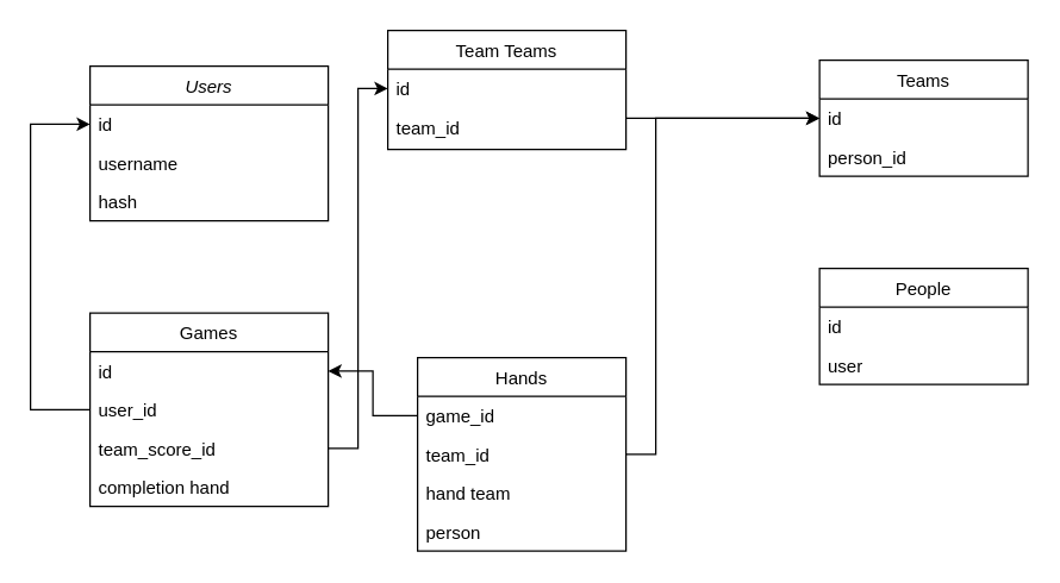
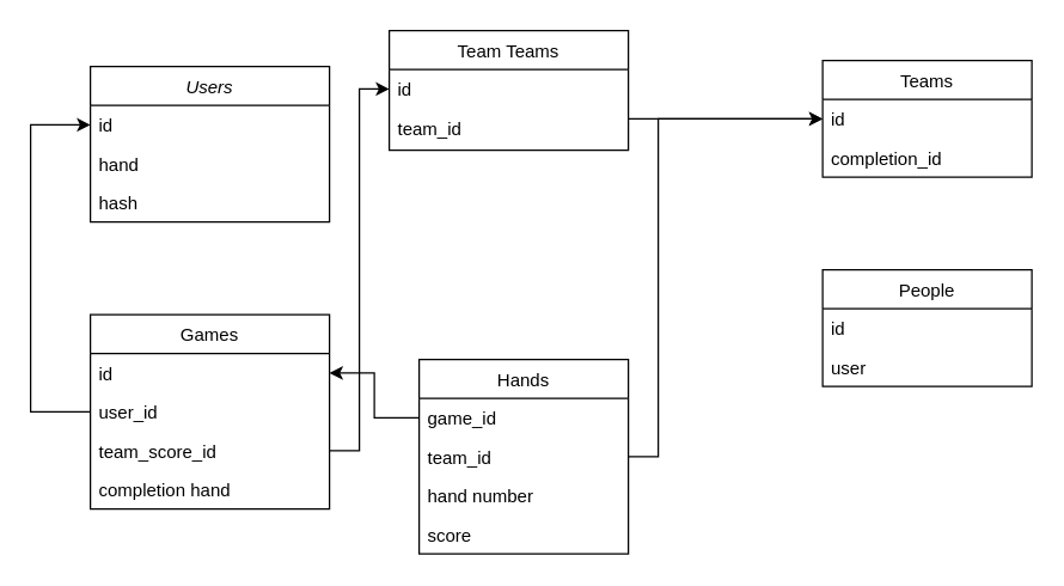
  <mxCell id="0" />
  <mxCell id="1" parent="0" />
  <mxCell id="2" value="Users" style="swimlane;fontStyle=2;align=center;verticalAlign=top;childLayout=stackLayout;horizontal=1;startSize=26;horizontalStack=0;resizeParent=1;resizeLast=0;collapsible=1;marginBottom=0;rounded=0;shadow=0;strokeWidth=1;" parent="1" vertex="1"><mxGeometry x="60" y="44" width="160" height="104" as="geometry"><mxRectangle x="230" y="140" width="160" height="26" as="alternateBounds" /></mxGeometry></mxCell>
  <mxCell id="3" value="id" style="text;align=left;verticalAlign=top;spacingLeft=4;spacingRight=4;overflow=hidden;rotatable=0;points=[[0,0.5],[1,0.5]];portConstraint=eastwest;" parent="2" vertex="1"><mxGeometry y="26" width="160" height="26" as="geometry" /></mxCell>
- <mxCell id="4" value="username" style="text;align=left;verticalAlign=top;spacingLeft=4;spacingRight=4;overflow=hidden;rotatable=0;points=[[0,0.5],[1,0.5]];portConstraint=eastwest;rounded=0;shadow=0;html=0;" parent="2" vertex="1"><mxGeometry y="52" width="160" height="26" as="geometry" /></mxCell>
+ <mxCell id="4" value="hand" style="text;align=left;verticalAlign=top;spacingLeft=4;spacingRight=4;overflow=hidden;rotatable=0;points=[[0,0.5],[1,0.5]];portConstraint=eastwest;rounded=0;shadow=0;html=0;" parent="2" vertex="1"><mxGeometry y="52" width="160" height="26" as="geometry" /></mxCell>
  <mxCell id="5" value="hash" style="text;align=left;verticalAlign=top;spacingLeft=4;spacingRight=4;overflow=hidden;rotatable=0;points=[[0,0.5],[1,0.5]];portConstraint=eastwest;rounded=0;shadow=0;html=0;" parent="2" vertex="1"><mxGeometry y="78" width="160" height="26" as="geometry" /></mxCell>
  <mxCell id="6" value="Games" style="swimlane;fontStyle=0;align=center;verticalAlign=top;childLayout=stackLayout;horizontal=1;startSize=26;horizontalStack=0;resizeParent=1;resizeLast=0;collapsible=1;marginBottom=0;rounded=0;shadow=0;strokeWidth=1;" parent="1" vertex="1"><mxGeometry x="60" y="210" width="160" height="130" as="geometry"><mxRectangle x="20" y="190" width="160" height="26" as="alternateBounds" /></mxGeometry></mxCell>
  <mxCell id="7" value="id" style="text;align=left;verticalAlign=top;spacingLeft=4;spacingRight=4;overflow=hidden;rotatable=0;points=[[0,0.5],[1,0.5]];portConstraint=eastwest;" parent="6" vertex="1"><mxGeometry y="26" width="160" height="26" as="geometry" /></mxCell>
  <mxCell id="8" value="user_id" style="text;align=left;verticalAlign=top;spacingLeft=4;spacingRight=4;overflow=hidden;rotatable=0;points=[[0,0.5],[1,0.5]];portConstraint=eastwest;rounded=0;shadow=0;html=0;" parent="6" vertex="1"><mxGeometry y="52" width="160" height="26" as="geometry" /></mxCell>
  <mxCell id="9" value="team_score_id" style="text;align=left;verticalAlign=top;spacingLeft=4;spacingRight=4;overflow=hidden;rotatable=0;points=[[0,0.5],[1,0.5]];portConstraint=eastwest;rounded=0;shadow=0;html=0;" parent="6" vertex="1"><mxGeometry y="78" width="160" height="26" as="geometry" /></mxCell>
  <mxCell id="10" value="completion hand" style="text;align=left;verticalAlign=top;spacingLeft=4;spacingRight=4;overflow=hidden;rotatable=0;points=[[0,0.5],[1,0.5]];portConstraint=eastwest;rounded=0;shadow=0;html=0;" parent="6" vertex="1"><mxGeometry y="104" width="160" height="26" as="geometry" /></mxCell>
  <mxCell id="11" value="Teams" style="swimlane;fontStyle=0;childLayout=stackLayout;horizontal=1;startSize=26;horizontalStack=0;resizeParent=1;resizeParentMax=0;resizeLast=0;collapsible=1;marginBottom=0;" parent="1" vertex="1"><mxGeometry x="550" y="40" width="140" height="78" as="geometry" /></mxCell>
  <mxCell id="12" value="id" style="text;strokeColor=none;fillColor=none;align=left;verticalAlign=top;spacingLeft=4;spacingRight=4;overflow=hidden;rotatable=0;points=[[0,0.5],[1,0.5]];portConstraint=eastwest;" parent="11" vertex="1"><mxGeometry y="26" width="140" height="26" as="geometry" /></mxCell>
- <mxCell id="13" value="person_id" style="text;strokeColor=none;fillColor=none;align=left;verticalAlign=top;spacingLeft=4;spacingRight=4;overflow=hidden;rotatable=0;points=[[0,0.5],[1,0.5]];portConstraint=eastwest;" parent="11" vertex="1"><mxGeometry y="52" width="140" height="26" as="geometry" /></mxCell>
+ <mxCell id="13" value="completion_id" style="text;strokeColor=none;fillColor=none;align=left;verticalAlign=top;spacingLeft=4;spacingRight=4;overflow=hidden;rotatable=0;points=[[0,0.5],[1,0.5]];portConstraint=eastwest;" parent="11" vertex="1"><mxGeometry y="52" width="140" height="26" as="geometry" /></mxCell>
  <mxCell id="14" value="People" style="swimlane;fontStyle=0;childLayout=stackLayout;horizontal=1;startSize=26;horizontalStack=0;resizeParent=1;resizeParentMax=0;resizeLast=0;collapsible=1;marginBottom=0;" parent="1" vertex="1"><mxGeometry x="550" y="180" width="140" height="78" as="geometry" /></mxCell>
  <mxCell id="15" value="id" style="text;strokeColor=none;fillColor=none;align=left;verticalAlign=top;spacingLeft=4;spacingRight=4;overflow=hidden;rotatable=0;points=[[0,0.5],[1,0.5]];portConstraint=eastwest;" parent="14" vertex="1"><mxGeometry y="26" width="140" height="26" as="geometry" /></mxCell>
  <mxCell id="16" value="user" style="text;strokeColor=none;fillColor=none;align=left;verticalAlign=top;spacingLeft=4;spacingRight=4;overflow=hidden;rotatable=0;points=[[0,0.5],[1,0.5]];portConstraint=eastwest;" parent="14" vertex="1"><mxGeometry y="52" width="140" height="26" as="geometry" /></mxCell>
  <mxCell id="17" style="edgeStyle=orthogonalEdgeStyle;rounded=0;orthogonalLoop=1;jettySize=auto;html=1;entryX=0;entryY=0.5;entryDx=0;entryDy=0;" parent="1" source="8" target="3" edge="1"><mxGeometry relative="1" as="geometry"><Array as="points"><mxPoint x="20" y="275" /><mxPoint x="20" y="83" /></Array></mxGeometry></mxCell>
  <mxCell id="18" value="Hands" style="swimlane;fontStyle=0;childLayout=stackLayout;horizontal=1;startSize=26;horizontalStack=0;resizeParent=1;resizeParentMax=0;resizeLast=0;collapsible=1;marginBottom=0;" parent="1" vertex="1"><mxGeometry x="280" y="240" width="140" height="130" as="geometry" /></mxCell>
  <mxCell id="19" value="game_id" style="text;strokeColor=none;fillColor=none;align=left;verticalAlign=top;spacingLeft=4;spacingRight=4;overflow=hidden;rotatable=0;points=[[0,0.5],[1,0.5]];portConstraint=eastwest;" parent="18" vertex="1"><mxGeometry y="26" width="140" height="26" as="geometry" /></mxCell>
  <mxCell id="20" value="team_id" style="text;strokeColor=none;fillColor=none;align=left;verticalAlign=top;spacingLeft=4;spacingRight=4;overflow=hidden;rotatable=0;points=[[0,0.5],[1,0.5]];portConstraint=eastwest;" parent="18" vertex="1"><mxGeometry y="52" width="140" height="26" as="geometry" /></mxCell>
- <mxCell id="21" value="hand team" style="text;strokeColor=none;fillColor=none;align=left;verticalAlign=top;spacingLeft=4;spacingRight=4;overflow=hidden;rotatable=0;points=[[0,0.5],[1,0.5]];portConstraint=eastwest;" parent="18" vertex="1"><mxGeometry y="78" width="140" height="26" as="geometry" /></mxCell>
- <mxCell id="22" value="person" style="text;strokeColor=none;fillColor=none;align=left;verticalAlign=top;spacingLeft=4;spacingRight=4;overflow=hidden;rotatable=0;points=[[0,0.5],[1,0.5]];portConstraint=eastwest;" parent="18" vertex="1"><mxGeometry y="104" width="140" height="26" as="geometry" /></mxCell>
+ <mxCell id="21" value="hand number" style="text;strokeColor=none;fillColor=none;align=left;verticalAlign=top;spacingLeft=4;spacingRight=4;overflow=hidden;rotatable=0;points=[[0,0.5],[1,0.5]];portConstraint=eastwest;" parent="18" vertex="1"><mxGeometry y="78" width="140" height="26" as="geometry" /></mxCell>
+ <mxCell id="22" value="score" style="text;strokeColor=none;fillColor=none;align=left;verticalAlign=top;spacingLeft=4;spacingRight=4;overflow=hidden;rotatable=0;points=[[0,0.5],[1,0.5]];portConstraint=eastwest;" parent="18" vertex="1"><mxGeometry y="104" width="140" height="26" as="geometry" /></mxCell>
  <mxCell id="23" style="edgeStyle=orthogonalEdgeStyle;rounded=0;orthogonalLoop=1;jettySize=auto;html=1;entryX=0;entryY=0.5;entryDx=0;entryDy=0;exitX=1;exitY=0.5;exitDx=0;exitDy=0;" parent="1" source="20" target="12" edge="1"><mxGeometry relative="1" as="geometry"><mxPoint x="390" y="265" as="sourcePoint" /><Array as="points"><mxPoint x="440" y="305" /><mxPoint x="440" y="79" /></Array></mxGeometry></mxCell>
  <mxCell id="24" style="edgeStyle=orthogonalEdgeStyle;rounded=0;orthogonalLoop=1;jettySize=auto;html=1;entryX=1;entryY=0.5;entryDx=0;entryDy=0;" parent="1" source="19" target="7" edge="1"><mxGeometry relative="1" as="geometry" /></mxCell>
  <mxCell id="25" value="Team Teams" style="swimlane;fontStyle=0;align=center;verticalAlign=top;childLayout=stackLayout;horizontal=1;startSize=26;horizontalStack=0;resizeParent=1;resizeLast=0;collapsible=1;marginBottom=0;rounded=0;shadow=0;strokeWidth=1;" parent="1" vertex="1"><mxGeometry x="260" width="160" height="80" as="geometry" y="20"><mxRectangle x="20" y="190" width="160" height="26" as="alternateBounds" /></mxGeometry></mxCell>
  <mxCell id="26" value="id" style="text;align=left;verticalAlign=top;spacingLeft=4;spacingRight=4;overflow=hidden;rotatable=0;points=[[0,0.5],[1,0.5]];portConstraint=eastwest;" parent="25" vertex="1"><mxGeometry y="26" width="160" height="26" as="geometry" /></mxCell>
  <mxCell id="27" value="team_id" style="text;align=left;verticalAlign=top;spacingLeft=4;spacingRight=4;overflow=hidden;rotatable=0;points=[[0,0.5],[1,0.5]];portConstraint=eastwest;rounded=0;shadow=0;html=0;" parent="25" vertex="1"><mxGeometry y="52" width="160" height="26" as="geometry" /></mxCell>
  <mxCell id="28" style="edgeStyle=orthogonalEdgeStyle;rounded=0;orthogonalLoop=1;jettySize=auto;html=1;" parent="1" source="27" target="12" edge="1"><mxGeometry relative="1" as="geometry"><Array as="points"><mxPoint x="490" y="79" /><mxPoint x="490" y="79" /></Array></mxGeometry></mxCell>
  <mxCell id="29" style="edgeStyle=orthogonalEdgeStyle;rounded=0;orthogonalLoop=1;jettySize=auto;html=1;" parent="1" source="9" target="26" edge="1"><mxGeometry relative="1" as="geometry" /></mxCell>
